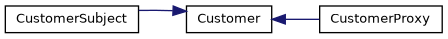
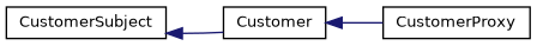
  digraph {
    rankdir=LR
    node [color=black fillcolor=white fontname=Helvetica fontsize=10 shape=record style=filled]
    edge [color=midnightblue dir=back fontname=Helvetica fontsize=10 labelfontname=Helvetica labelfontsize=10 style=solid]
    n1 [height=0.2 label=CustomerSubject width=0.4]
    n2 [height=0.2 label=Customer width=0.4]
    n3 [height=0.2 label=CustomerProxy width=0.4]
-   n2 -> n1
+   n1 -> n2
    n2 -> n3
  }
